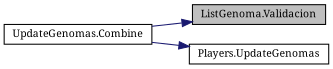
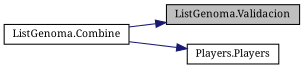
  digraph {
    fontname="Noto Serif"
    rankdir=RL
    node [color=black fillcolor=white fontname="Noto Serif" fontsize=10 shape=record style=filled]
    edge [color=midnightblue dir=back fontname="Noto Serif" fontsize=10 labelfontname=Helvetica labelfontsize=10 style=solid]
    n1 [fillcolor=grey75 fontcolor=black height=0.2 label="ListGenoma.Validacion" width=0.4]
-   n2 [height=0.2 label="UpdateGenomas.Combine" width=0.4]
-   n3 [height=0.2 label="Players.UpdateGenomas" width=0.4]
+   n2 [height=0.2 label="ListGenoma.Combine" width=0.4]
+   n3 [height=0.2 label="Players.Players" width=0.4]
    n1 -> n2
    n3 -> n2
  }
